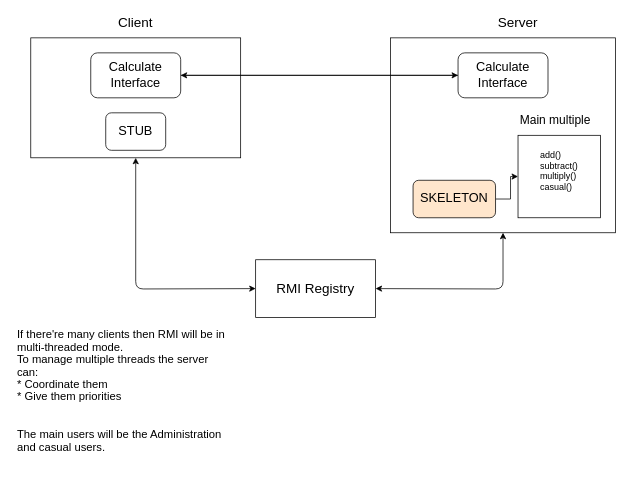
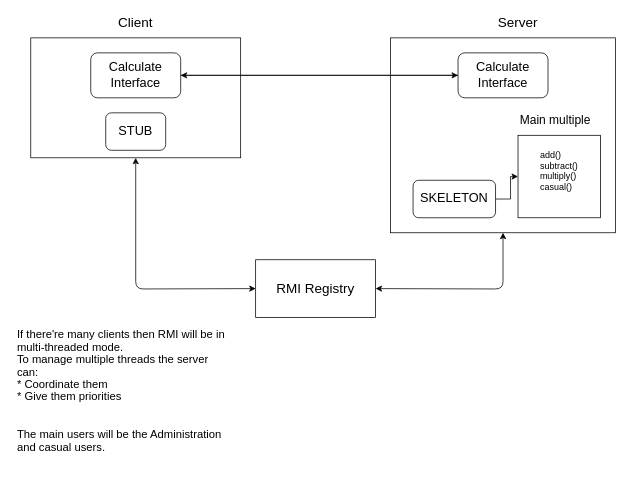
  <mxCell id="0" />
  <mxCell id="1" parent="0" />
  <mxCell id="2" value="" style="rounded=0;whiteSpace=wrap;html=1;glass=0;shadow=0;fillColor=none;" vertex="1" parent="1"><mxGeometry x="520" y="50" width="300" height="260" as="geometry" /></mxCell>
  <mxCell id="3" value="&lt;div style=&quot;text-align: justify&quot;&gt;&lt;span&gt;add()&lt;/span&gt;&lt;/div&gt;&lt;div style=&quot;text-align: justify&quot;&gt;&lt;span&gt;subtract()&lt;/span&gt;&lt;/div&gt;&lt;div style=&quot;text-align: justify&quot;&gt;&lt;span&gt;multiply()&lt;/span&gt;&lt;/div&gt;&lt;div style=&quot;text-align: justify&quot;&gt;&lt;span&gt;casual()&lt;/span&gt;&lt;/div&gt;&lt;div style=&quot;text-align: justify&quot;&gt;&lt;span&gt;&lt;br&gt;&lt;/span&gt;&lt;/div&gt;" style="whiteSpace=wrap;html=1;aspect=fixed;align=center;" vertex="1" parent="1"><mxGeometry x="690" y="180" width="110" height="110" as="geometry" /></mxCell>
  <mxCell id="4" value="&lt;font style=&quot;font-size: 16px&quot;&gt;Main multiple&lt;/font&gt;" style="text;html=1;strokeColor=none;fillColor=none;align=center;verticalAlign=middle;whiteSpace=wrap;rounded=0;" vertex="1" parent="1"><mxGeometry x="680" y="150" width="120" height="20" as="geometry" /></mxCell>
  <mxCell id="5" value="" style="rounded=0;whiteSpace=wrap;html=1;" vertex="1" parent="1"><mxGeometry x="40" y="50" width="280" height="160" as="geometry" /></mxCell>
  <mxCell id="6" value="&lt;font style=&quot;font-size: 18px&quot;&gt;Client&lt;/font&gt;" style="text;html=1;strokeColor=none;fillColor=none;align=center;verticalAlign=middle;whiteSpace=wrap;rounded=0;" vertex="1" parent="1"><mxGeometry x="145" y="20" width="70" height="20" as="geometry" /></mxCell>
  <mxCell id="7" value="&lt;font style=&quot;font-size: 18px&quot;&gt;Server&lt;/font&gt;" style="text;html=1;strokeColor=none;fillColor=none;align=center;verticalAlign=middle;whiteSpace=wrap;rounded=0;" vertex="1" parent="1"><mxGeometry x="655" y="20" width="70" height="20" as="geometry" /></mxCell>
  <mxCell id="8" style="edgeStyle=orthogonalEdgeStyle;rounded=0;orthogonalLoop=1;jettySize=auto;html=1;exitX=1;exitY=0.5;exitDx=0;exitDy=0;entryX=0;entryY=0.5;entryDx=0;entryDy=0;" edge="1" parent="1" source="9" target="3"><mxGeometry relative="1" as="geometry" /></mxCell>
- <mxCell id="9" value="&lt;font style=&quot;font-size: 17px&quot;&gt;SKELETON&lt;/font&gt;" style="rounded=1;whiteSpace=wrap;html=1;fillColor=#ffe6cc;" vertex="1" parent="1"><mxGeometry x="550" y="240" width="110" height="50" as="geometry" /></mxCell>
+ <mxCell id="9" value="&lt;font style=&quot;font-size: 17px&quot;&gt;SKELETON&lt;/font&gt;" style="rounded=1;whiteSpace=wrap;html=1;fillColor=#ffffff;" vertex="1" parent="1"><mxGeometry x="550" y="240" width="110" height="50" as="geometry" /></mxCell>
  <mxCell id="10" style="edgeStyle=orthogonalEdgeStyle;rounded=0;orthogonalLoop=1;jettySize=auto;html=1;exitX=0;exitY=0.5;exitDx=0;exitDy=0;entryX=1;entryY=0.5;entryDx=0;entryDy=0;" edge="1" parent="1" source="11" target="13"><mxGeometry relative="1" as="geometry" /></mxCell>
  <mxCell id="11" value="&lt;span style=&quot;font-size: 17px&quot;&gt;Calculate Interface&lt;/span&gt;" style="rounded=1;whiteSpace=wrap;html=1;fillColor=#ffffff;" vertex="1" parent="1"><mxGeometry x="610" y="70" width="120" height="60" as="geometry" /></mxCell>
  <mxCell id="12" style="edgeStyle=orthogonalEdgeStyle;rounded=0;orthogonalLoop=1;jettySize=auto;html=1;exitX=1;exitY=0.5;exitDx=0;exitDy=0;entryX=0;entryY=0.5;entryDx=0;entryDy=0;" edge="1" parent="1" source="13" target="11"><mxGeometry relative="1" as="geometry" /></mxCell>
  <mxCell id="13" value="&lt;span style=&quot;font-size: 17px&quot;&gt;Calculate Interface&lt;/span&gt;" style="rounded=1;whiteSpace=wrap;html=1;fillColor=#ffffff;" vertex="1" parent="1"><mxGeometry x="120" y="70" width="120" height="60" as="geometry" /></mxCell>
  <mxCell id="14" value="&lt;font style=&quot;font-size: 18px&quot;&gt;RMI Registry&lt;/font&gt;" style="rounded=0;whiteSpace=wrap;html=1;shadow=0;glass=0;" vertex="1" parent="1"><mxGeometry x="340" y="346" width="160" height="77" as="geometry" /></mxCell>
  <mxCell id="15" value="" style="endArrow=classic;startArrow=classic;html=1;entryX=0.5;entryY=1;entryDx=0;entryDy=0;exitX=0;exitY=0.5;exitDx=0;exitDy=0;" edge="1" parent="1" source="14" target="5"><mxGeometry width="50" height="50" relative="1" as="geometry"><mxPoint x="410" y="320" as="sourcePoint" /><mxPoint x="460" y="270" as="targetPoint" /><Array as="points"><mxPoint x="180" y="385" /></Array></mxGeometry></mxCell>
  <mxCell id="16" value="" style="endArrow=classic;startArrow=classic;html=1;entryX=0.5;entryY=1;entryDx=0;entryDy=0;exitX=1;exitY=0.5;exitDx=0;exitDy=0;" edge="1" parent="1" source="14" target="2"><mxGeometry width="50" height="50" relative="1" as="geometry"><mxPoint x="410" y="320" as="sourcePoint" /><mxPoint x="460" y="270" as="targetPoint" /><Array as="points"><mxPoint x="670" y="385" /></Array></mxGeometry></mxCell>
  <mxCell id="17" value="&lt;font style=&quot;font-size: 17px&quot;&gt;STUB&lt;/font&gt;" style="rounded=1;whiteSpace=wrap;html=1;fillColor=#ffffff;" vertex="1" parent="1"><mxGeometry x="140" y="150" width="80" height="50" as="geometry" /></mxCell>
  <mxCell id="18" value="&lt;font style=&quot;font-size: 15px ; line-height: 100%&quot;&gt;If there're many clients then RMI will be in multi-threaded mode.&lt;br&gt;To manage multiple threads the server can:&lt;br&gt;* Coordinate them&lt;br&gt;* Give them priorities&lt;br&gt;&lt;/font&gt;" style="text;html=1;strokeColor=none;fillColor=none;align=left;verticalAlign=middle;whiteSpace=wrap;rounded=0;shadow=0;glass=0;" vertex="1" parent="1"><mxGeometry x="20" y="440" width="285" height="93" as="geometry" /></mxCell>
  <mxCell id="19" value="&lt;font style=&quot;font-size: 15px ; line-height: 100%&quot;&gt;The main users will be the Administration and casual users.&lt;br&gt;&lt;/font&gt;" style="text;html=1;strokeColor=none;fillColor=none;align=left;verticalAlign=middle;whiteSpace=wrap;rounded=0;shadow=0;glass=0;" vertex="1" parent="1"><mxGeometry x="20" y="540" width="285" height="93" as="geometry" /></mxCell>
